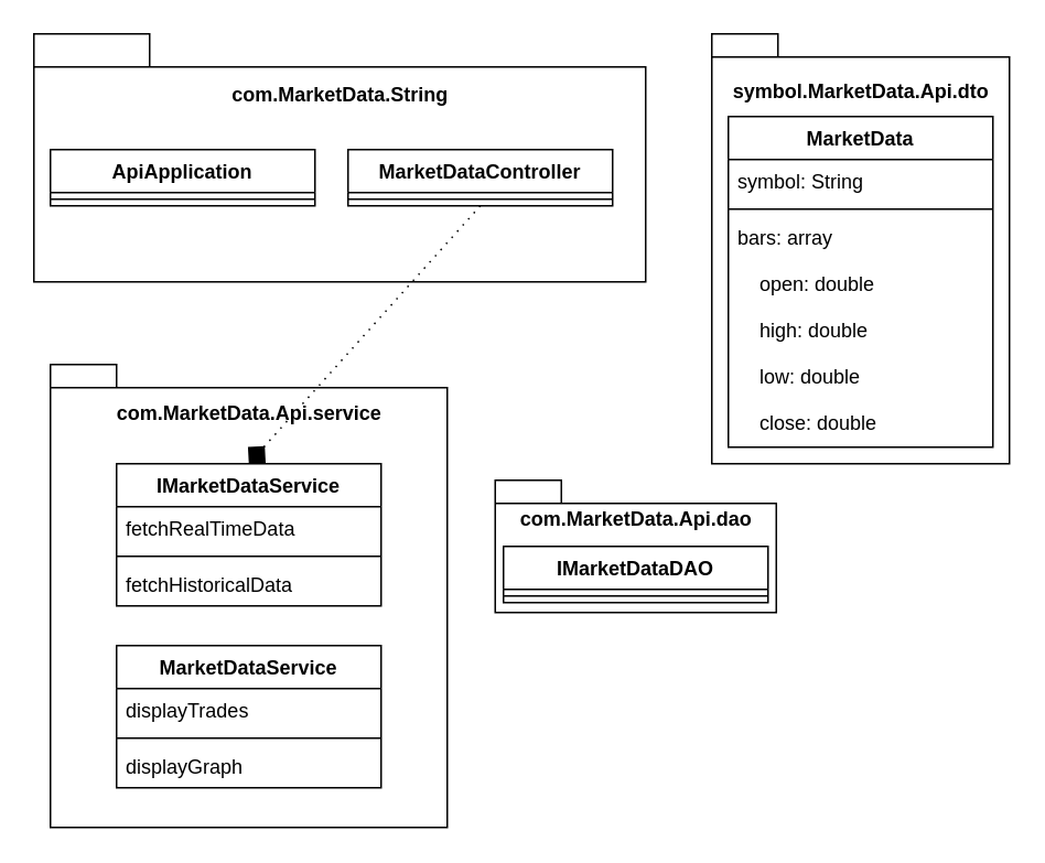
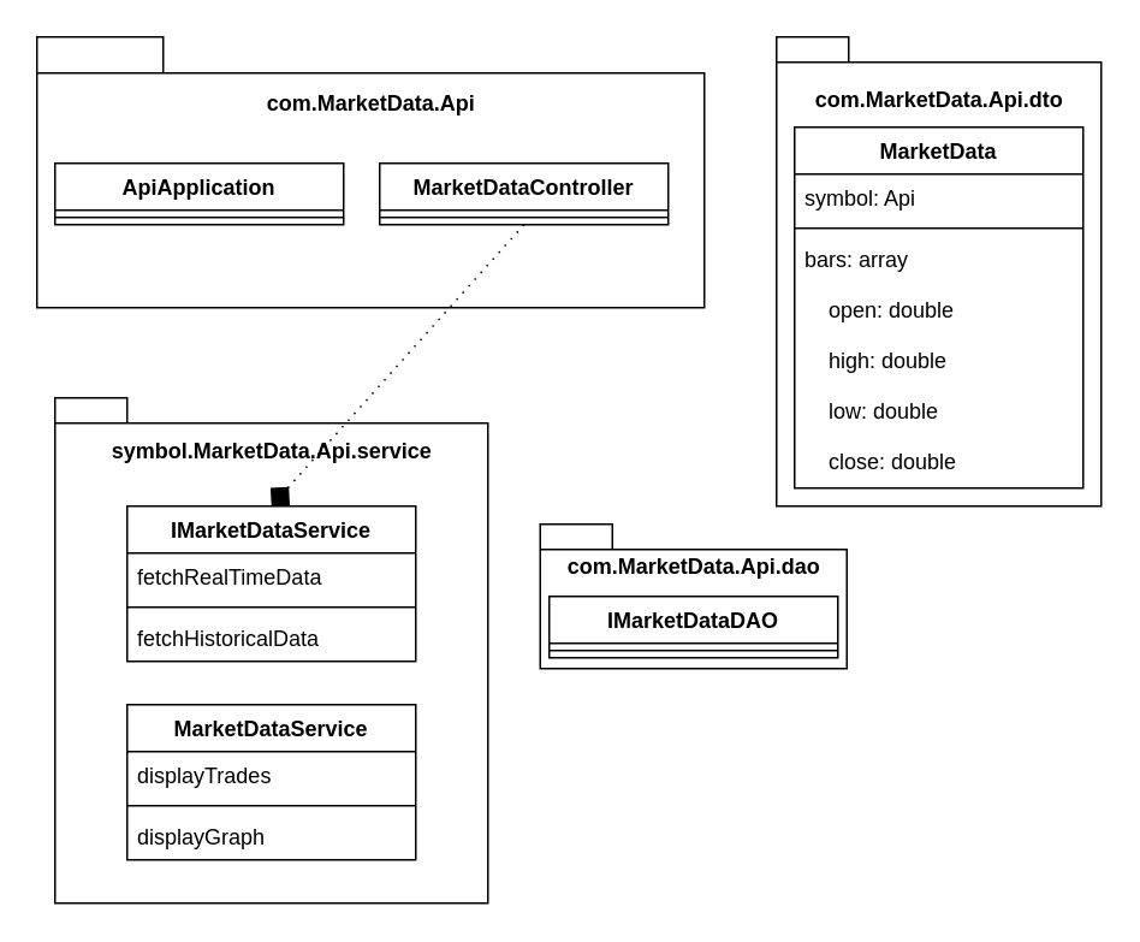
  <mxCell id="0" />
  <mxCell id="1" parent="0" />
- <mxCell id="2" value="&lt;div style=&quot;&quot;&gt;&lt;span style=&quot;background-color: initial;&quot;&gt;com.MarketData.String&lt;/span&gt;&lt;/div&gt;&lt;div style=&quot;&quot;&gt;&lt;span style=&quot;background-color: initial;&quot;&gt;&lt;br&gt;&lt;/span&gt;&lt;/div&gt;&lt;div style=&quot;&quot;&gt;&lt;span style=&quot;background-color: initial;&quot;&gt;&lt;br&gt;&lt;/span&gt;&lt;/div&gt;&lt;div style=&quot;&quot;&gt;&lt;span style=&quot;background-color: initial;&quot;&gt;&lt;br&gt;&lt;/span&gt;&lt;/div&gt;&lt;div style=&quot;&quot;&gt;&lt;span style=&quot;background-color: initial;&quot;&gt;&lt;br&gt;&lt;/span&gt;&lt;/div&gt;&lt;div style=&quot;&quot;&gt;&lt;br&gt;&lt;/div&gt;&lt;div style=&quot;&quot;&gt;&lt;span style=&quot;background-color: initial;&quot;&gt;&lt;br&gt;&lt;/span&gt;&lt;/div&gt;" style="shape=folder;fontStyle=1;spacingTop=10;tabWidth=70;tabHeight=20;tabPosition=left;html=1;align=center;" vertex="1" parent="1"><mxGeometry x="20" y="20" width="370" height="150" as="geometry" /></mxCell>
+ <mxCell id="2" value="&lt;div style=&quot;&quot;&gt;&lt;span style=&quot;background-color: initial;&quot;&gt;com.MarketData.Api&lt;/span&gt;&lt;/div&gt;&lt;div style=&quot;&quot;&gt;&lt;span style=&quot;background-color: initial;&quot;&gt;&lt;br&gt;&lt;/span&gt;&lt;/div&gt;&lt;div style=&quot;&quot;&gt;&lt;span style=&quot;background-color: initial;&quot;&gt;&lt;br&gt;&lt;/span&gt;&lt;/div&gt;&lt;div style=&quot;&quot;&gt;&lt;span style=&quot;background-color: initial;&quot;&gt;&lt;br&gt;&lt;/span&gt;&lt;/div&gt;&lt;div style=&quot;&quot;&gt;&lt;span style=&quot;background-color: initial;&quot;&gt;&lt;br&gt;&lt;/span&gt;&lt;/div&gt;&lt;div style=&quot;&quot;&gt;&lt;br&gt;&lt;/div&gt;&lt;div style=&quot;&quot;&gt;&lt;span style=&quot;background-color: initial;&quot;&gt;&lt;br&gt;&lt;/span&gt;&lt;/div&gt;" style="shape=folder;fontStyle=1;spacingTop=10;tabWidth=70;tabHeight=20;tabPosition=left;html=1;align=center;" vertex="1" parent="1"><mxGeometry x="20" y="20" width="370" height="150" as="geometry" /></mxCell>
  <mxCell id="3" value="ApiApplication" style="swimlane;fontStyle=1;align=center;verticalAlign=top;childLayout=stackLayout;horizontal=1;startSize=26;horizontalStack=0;resizeParent=1;resizeParentMax=0;resizeLast=0;collapsible=1;marginBottom=0;" vertex="1" parent="1"><mxGeometry x="30" y="90" width="160" height="34" as="geometry" /></mxCell>
  <mxCell id="4" value="" style="line;strokeWidth=1;fillColor=none;align=left;verticalAlign=middle;spacingTop=-1;spacingLeft=3;spacingRight=3;rotatable=0;labelPosition=right;points=[];portConstraint=eastwest;strokeColor=inherit;" vertex="1" parent="3"><mxGeometry y="26" width="160" height="8" as="geometry" /></mxCell>
  <mxCell id="5" value="MarketDataController" style="swimlane;fontStyle=1;align=center;verticalAlign=top;childLayout=stackLayout;horizontal=1;startSize=26;horizontalStack=0;resizeParent=1;resizeParentMax=0;resizeLast=0;collapsible=1;marginBottom=0;" vertex="1" parent="1"><mxGeometry x="210" y="90" width="160" height="34" as="geometry" /></mxCell>
  <mxCell id="6" value="" style="line;strokeWidth=1;fillColor=none;align=left;verticalAlign=middle;spacingTop=-1;spacingLeft=3;spacingRight=3;rotatable=0;labelPosition=right;points=[];portConstraint=eastwest;strokeColor=inherit;" vertex="1" parent="5"><mxGeometry y="26" width="160" height="8" as="geometry" /></mxCell>
  <mxCell id="7" style="edgeStyle=orthogonalEdgeStyle;rounded=0;orthogonalLoop=1;jettySize=auto;html=1;exitX=0.5;exitY=1;exitDx=0;exitDy=0;exitPerimeter=0;" edge="1" parent="1" source="2" target="2"><mxGeometry relative="1" as="geometry" /></mxCell>
- <mxCell id="8" value="symbol.MarketData.Api.dto&lt;br&gt;&lt;br&gt;&lt;br&gt;&lt;br&gt;&lt;br&gt;&lt;br&gt;&lt;br&gt;&lt;br&gt;&lt;br&gt;&lt;br&gt;&lt;br&gt;&lt;br&gt;&lt;br&gt;&lt;br&gt;&lt;br&gt;" style="shape=folder;fontStyle=1;spacingTop=10;tabWidth=40;tabHeight=14;tabPosition=left;html=1;" vertex="1" parent="1"><mxGeometry x="430" y="20" width="180" height="260" as="geometry" /></mxCell>
+ <mxCell id="8" value="com.MarketData.Api.dto&lt;br&gt;&lt;br&gt;&lt;br&gt;&lt;br&gt;&lt;br&gt;&lt;br&gt;&lt;br&gt;&lt;br&gt;&lt;br&gt;&lt;br&gt;&lt;br&gt;&lt;br&gt;&lt;br&gt;&lt;br&gt;&lt;br&gt;" style="shape=folder;fontStyle=1;spacingTop=10;tabWidth=40;tabHeight=14;tabPosition=left;html=1;" vertex="1" parent="1"><mxGeometry x="430" y="20" width="180" height="260" as="geometry" /></mxCell>
  <mxCell id="9" value="MarketData" style="swimlane;fontStyle=1;align=center;verticalAlign=top;childLayout=stackLayout;horizontal=1;startSize=26;horizontalStack=0;resizeParent=1;resizeParentMax=0;resizeLast=0;collapsible=1;marginBottom=0;" vertex="1" parent="1"><mxGeometry x="440" y="70" width="160" height="200" as="geometry" /></mxCell>
- <mxCell id="10" value="symbol: String" style="text;strokeColor=none;fillColor=none;align=left;verticalAlign=top;spacingLeft=4;spacingRight=4;overflow=hidden;rotatable=0;points=[[0,0.5],[1,0.5]];portConstraint=eastwest;" vertex="1" parent="9"><mxGeometry y="26" width="160" height="26" as="geometry" /></mxCell>
+ <mxCell id="10" value="symbol: Api" style="text;strokeColor=none;fillColor=none;align=left;verticalAlign=top;spacingLeft=4;spacingRight=4;overflow=hidden;rotatable=0;points=[[0,0.5],[1,0.5]];portConstraint=eastwest;" vertex="1" parent="9"><mxGeometry y="26" width="160" height="26" as="geometry" /></mxCell>
  <mxCell id="11" value="" style="line;strokeWidth=1;fillColor=none;align=left;verticalAlign=middle;spacingTop=-1;spacingLeft=3;spacingRight=3;rotatable=0;labelPosition=right;points=[];portConstraint=eastwest;strokeColor=inherit;" vertex="1" parent="9"><mxGeometry y="52" width="160" height="8" as="geometry" /></mxCell>
  <mxCell id="12" value="bars: array&#10;&#10;    open: double&#10;&#10;    high: double&#10;&#10;    low: double&#10;&#10;    close: double&#10;" style="text;strokeColor=none;fillColor=none;align=left;verticalAlign=top;spacingLeft=4;spacingRight=4;overflow=hidden;rotatable=0;points=[[0,0.5],[1,0.5]];portConstraint=eastwest;" vertex="1" parent="9"><mxGeometry y="60" width="160" height="140" as="geometry" /></mxCell>
- <mxCell id="13" value="com.MarketData.Api.service&lt;br&gt;&lt;br&gt;&lt;br&gt;&lt;br&gt;&lt;br&gt;&lt;br&gt;&lt;br&gt;&lt;br&gt;&lt;br&gt;&lt;br&gt;&lt;br&gt;&lt;br&gt;&lt;br&gt;&lt;br&gt;&lt;br&gt;&lt;br&gt;&lt;br&gt;" style="shape=folder;fontStyle=1;spacingTop=10;tabWidth=40;tabHeight=14;tabPosition=left;html=1;" vertex="1" parent="1"><mxGeometry x="30" y="220" width="240" height="280" as="geometry" /></mxCell>
+ <mxCell id="13" value="symbol.MarketData.Api.service&lt;br&gt;&lt;br&gt;&lt;br&gt;&lt;br&gt;&lt;br&gt;&lt;br&gt;&lt;br&gt;&lt;br&gt;&lt;br&gt;&lt;br&gt;&lt;br&gt;&lt;br&gt;&lt;br&gt;&lt;br&gt;&lt;br&gt;&lt;br&gt;&lt;br&gt;" style="shape=folder;fontStyle=1;spacingTop=10;tabWidth=40;tabHeight=14;tabPosition=left;html=1;" vertex="1" parent="1"><mxGeometry x="30" y="220" width="240" height="280" as="geometry" /></mxCell>
  <mxCell id="14" value="IMarketDataService" style="swimlane;fontStyle=1;align=center;verticalAlign=top;childLayout=stackLayout;horizontal=1;startSize=26;horizontalStack=0;resizeParent=1;resizeParentMax=0;resizeLast=0;collapsible=1;marginBottom=0;" vertex="1" parent="1"><mxGeometry x="70" y="280" width="160" height="86" as="geometry" /></mxCell>
  <mxCell id="15" value="fetchRealTimeData" style="text;strokeColor=none;fillColor=none;align=left;verticalAlign=top;spacingLeft=4;spacingRight=4;overflow=hidden;rotatable=0;points=[[0,0.5],[1,0.5]];portConstraint=eastwest;" vertex="1" parent="14"><mxGeometry y="26" width="160" height="26" as="geometry" /></mxCell>
  <mxCell id="16" value="" style="line;strokeWidth=1;fillColor=none;align=left;verticalAlign=middle;spacingTop=-1;spacingLeft=3;spacingRight=3;rotatable=0;labelPosition=right;points=[];portConstraint=eastwest;strokeColor=inherit;" vertex="1" parent="14"><mxGeometry y="52" width="160" height="8" as="geometry" /></mxCell>
  <mxCell id="17" value="fetchHistoricalData" style="text;strokeColor=none;fillColor=none;align=left;verticalAlign=top;spacingLeft=4;spacingRight=4;overflow=hidden;rotatable=0;points=[[0,0.5],[1,0.5]];portConstraint=eastwest;" vertex="1" parent="14"><mxGeometry y="60" width="160" height="26" as="geometry" /></mxCell>
  <mxCell id="18" value="MarketDataService" style="swimlane;fontStyle=1;align=center;verticalAlign=top;childLayout=stackLayout;horizontal=1;startSize=26;horizontalStack=0;resizeParent=1;resizeParentMax=0;resizeLast=0;collapsible=1;marginBottom=0;" vertex="1" parent="1"><mxGeometry x="70" y="390" width="160" height="86" as="geometry" /></mxCell>
  <mxCell id="19" value="displayTrades" style="text;strokeColor=none;fillColor=none;align=left;verticalAlign=top;spacingLeft=4;spacingRight=4;overflow=hidden;rotatable=0;points=[[0,0.5],[1,0.5]];portConstraint=eastwest;" vertex="1" parent="18"><mxGeometry y="26" width="160" height="26" as="geometry" /></mxCell>
  <mxCell id="20" value="" style="line;strokeWidth=1;fillColor=none;align=left;verticalAlign=middle;spacingTop=-1;spacingLeft=3;spacingRight=3;rotatable=0;labelPosition=right;points=[];portConstraint=eastwest;strokeColor=inherit;" vertex="1" parent="18"><mxGeometry y="52" width="160" height="8" as="geometry" /></mxCell>
  <mxCell id="21" value="displayGraph" style="text;strokeColor=none;fillColor=none;align=left;verticalAlign=top;spacingLeft=4;spacingRight=4;overflow=hidden;rotatable=0;points=[[0,0.5],[1,0.5]];portConstraint=eastwest;" vertex="1" parent="18"><mxGeometry y="60" width="160" height="26" as="geometry" /></mxCell>
  <mxCell id="22" value="" style="endArrow=diamond;endFill=1;endSize=12;html=1;rounded=0;dashed=1;dashPattern=1 4;entryX=0.5;entryY=0;entryDx=0;entryDy=0;exitX=0.5;exitY=1;exitDx=0;exitDy=0;" edge="1" parent="1" source="5" target="14"><mxGeometry width="160" relative="1" as="geometry"><mxPoint x="180" y="150" as="sourcePoint" /><mxPoint x="340" y="150" as="targetPoint" /></mxGeometry></mxCell>
  <mxCell id="23" value="com.MarketData.Api.dao&lt;br&gt;&lt;br&gt;&lt;br&gt;&lt;br&gt;" style="shape=folder;fontStyle=1;spacingTop=10;tabWidth=40;tabHeight=14;tabPosition=left;html=1;" vertex="1" parent="1"><mxGeometry x="299" y="290" width="170" height="80" as="geometry" /></mxCell>
  <mxCell id="24" value="IMarketDataDAO" style="swimlane;fontStyle=1;align=center;verticalAlign=top;childLayout=stackLayout;horizontal=1;startSize=26;horizontalStack=0;resizeParent=1;resizeParentMax=0;resizeLast=0;collapsible=1;marginBottom=0;" vertex="1" parent="1"><mxGeometry x="304" y="330" width="160" height="34" as="geometry" /></mxCell>
  <mxCell id="25" value="" style="line;strokeWidth=1;fillColor=none;align=left;verticalAlign=middle;spacingTop=-1;spacingLeft=3;spacingRight=3;rotatable=0;labelPosition=right;points=[];portConstraint=eastwest;strokeColor=inherit;" vertex="1" parent="24"><mxGeometry y="26" width="160" height="8" as="geometry" /></mxCell>
